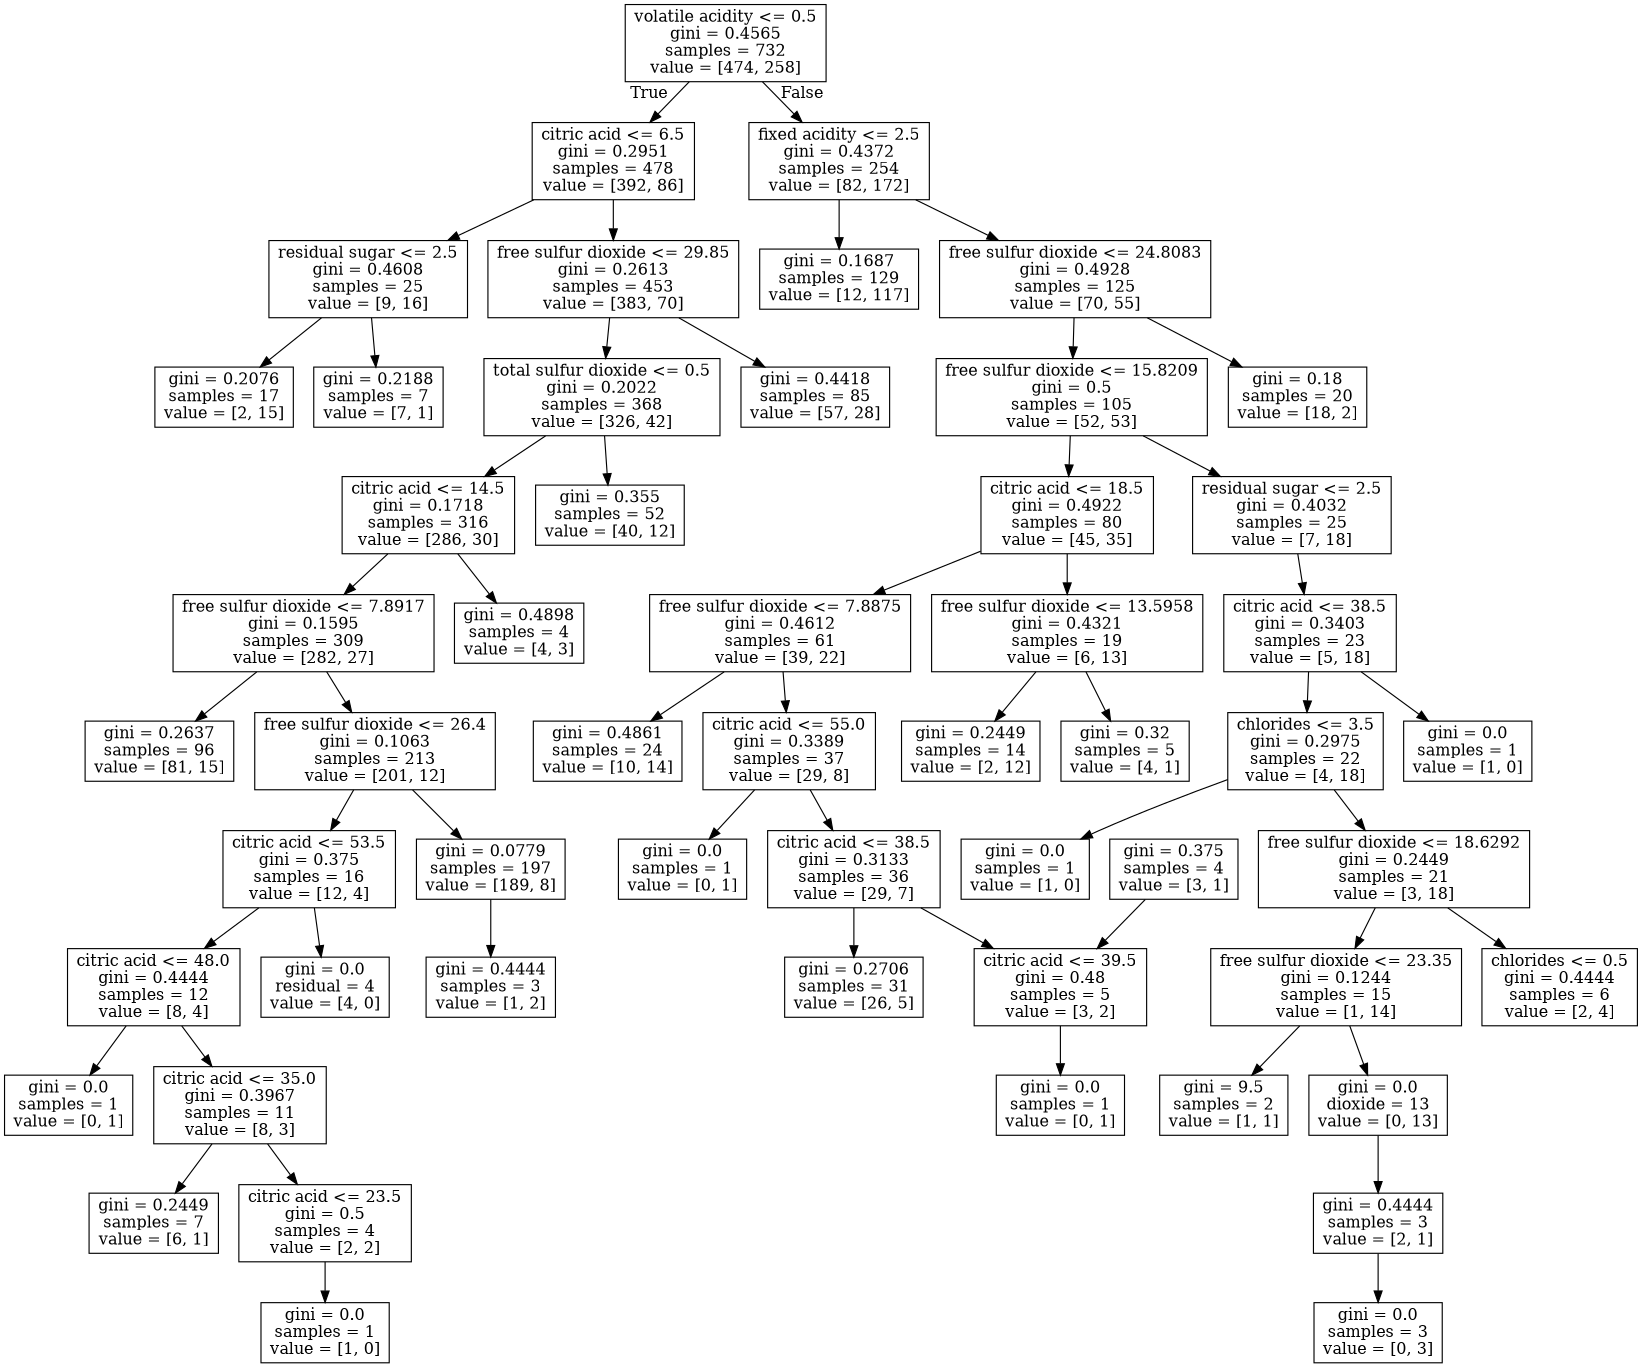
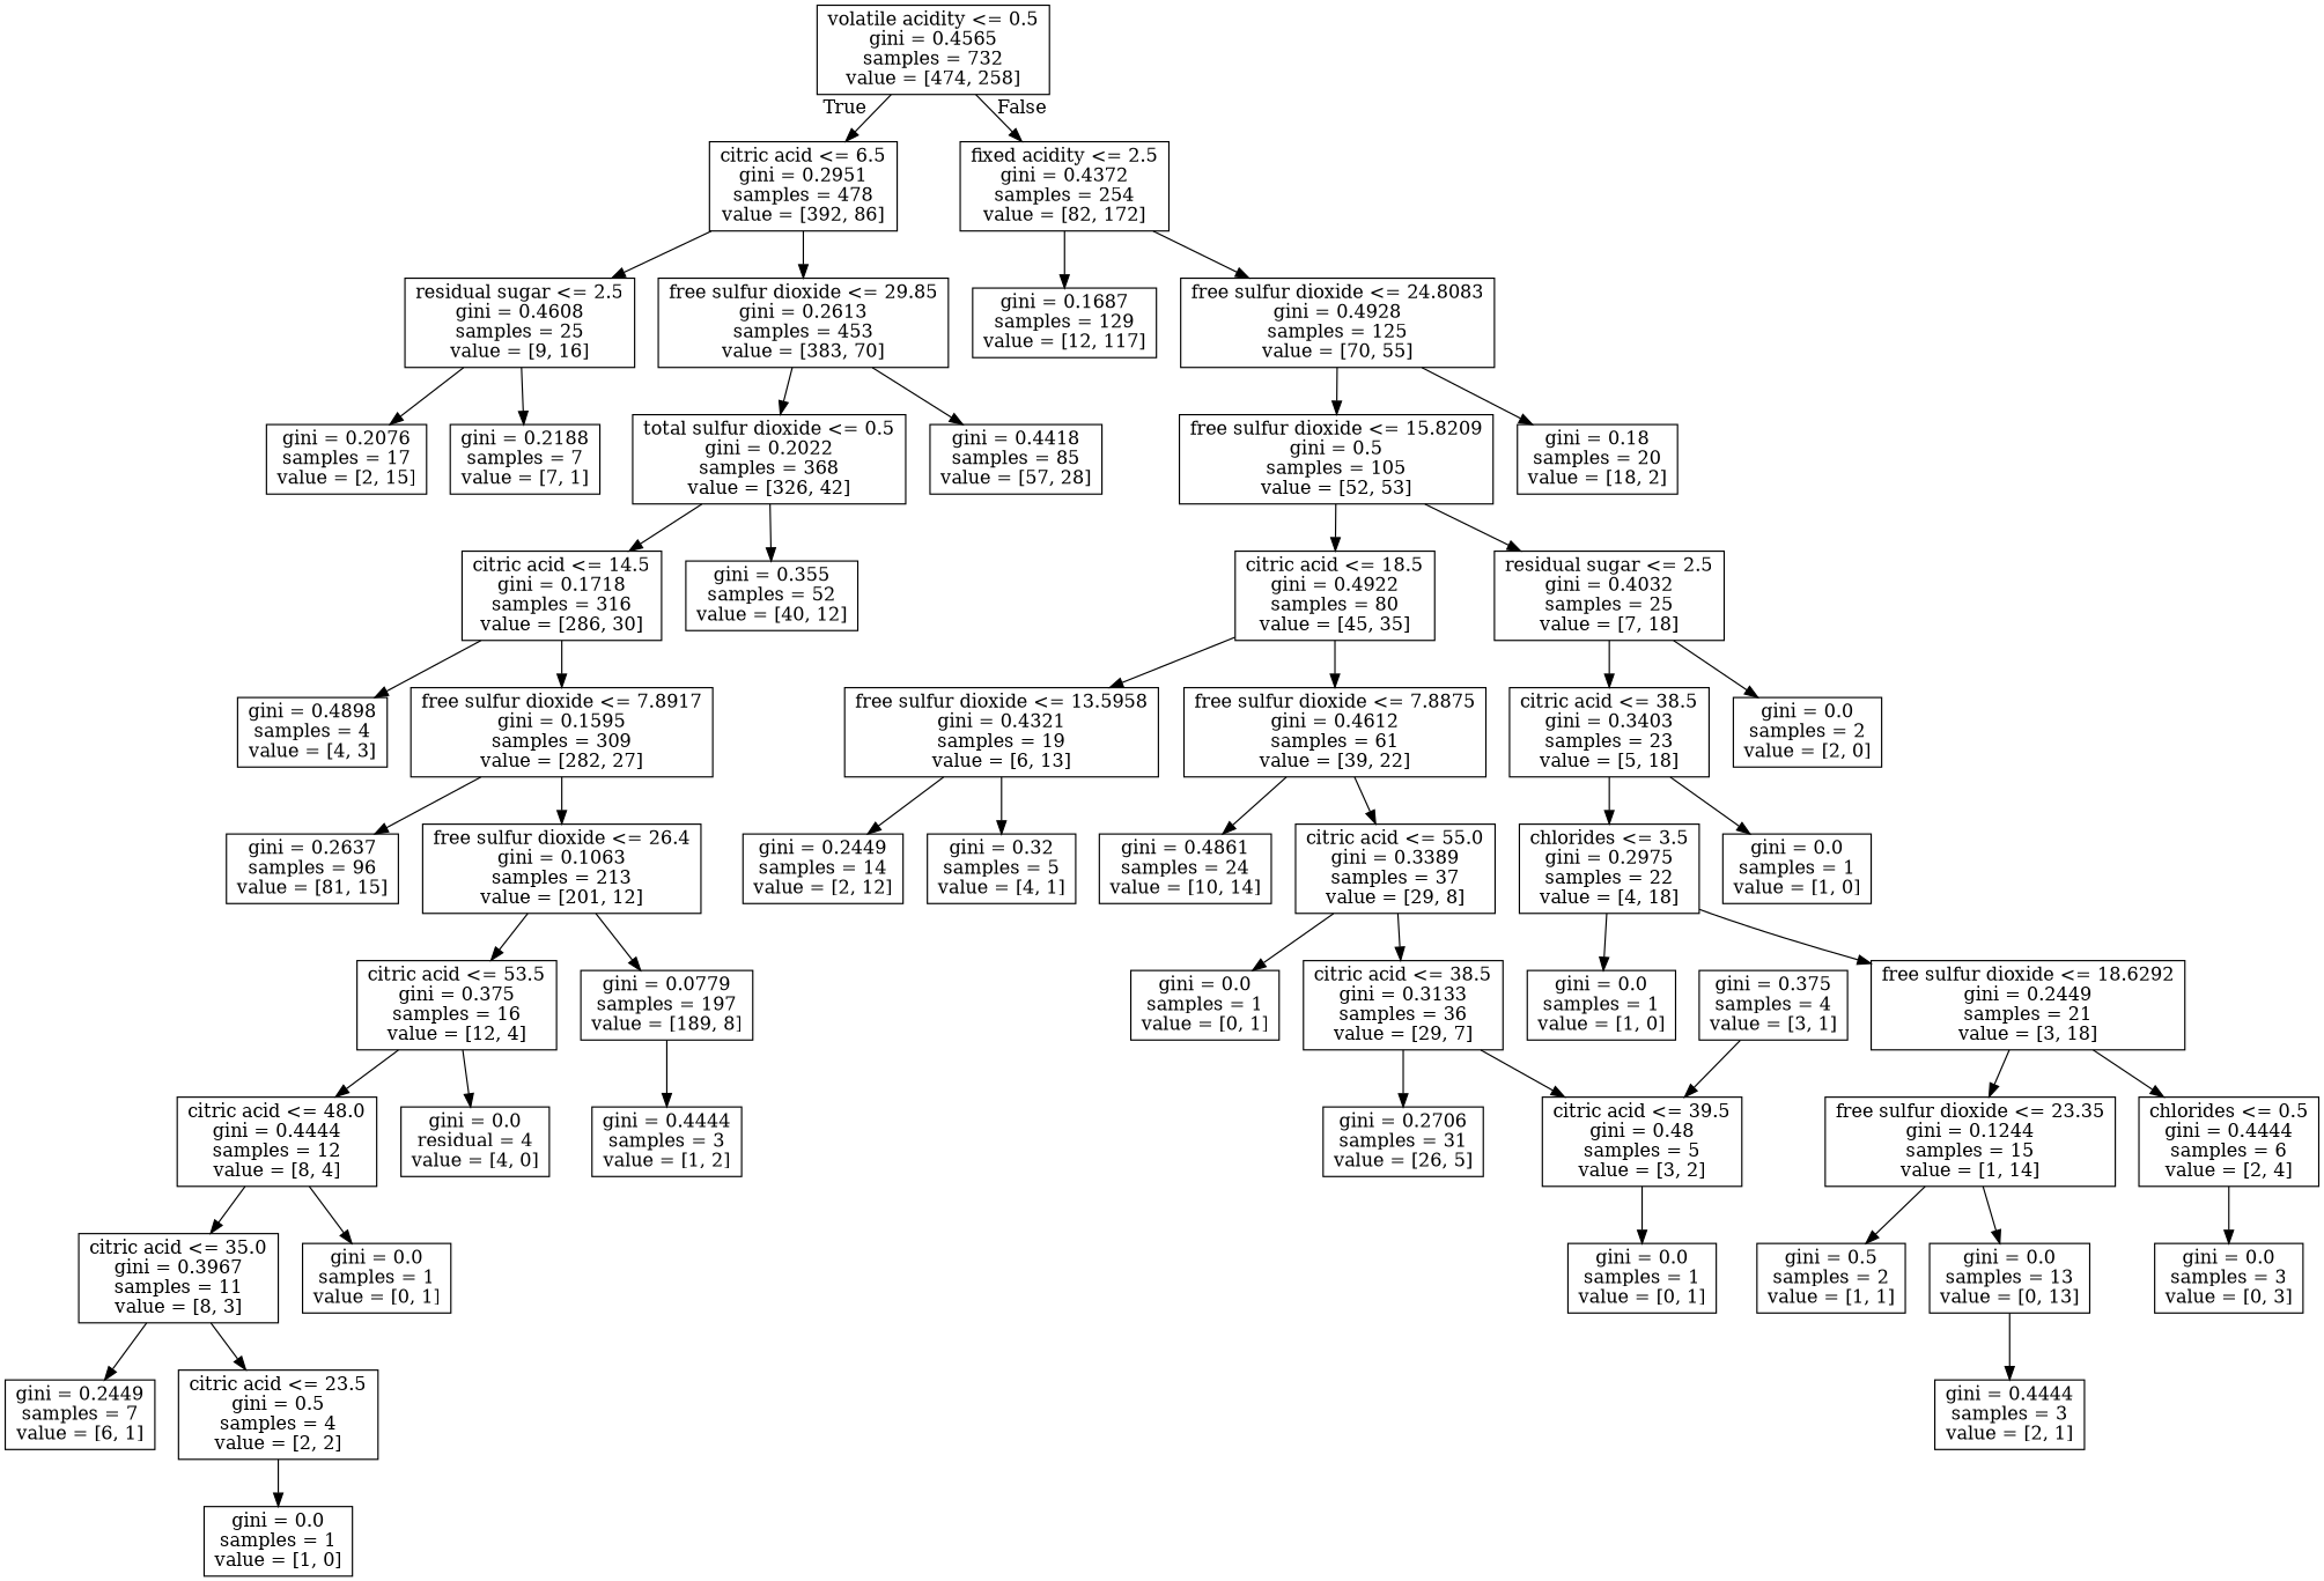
  digraph {
    node [shape=box]
    n1 [label="volatile acidity <= 0.5\ngini = 0.4565\nsamples = 732\nvalue = [474, 258]"]
    n2 [label="citric acid <= 6.5\ngini = 0.2951\nsamples = 478\nvalue = [392, 86]"]
    n3 [label="fixed acidity <= 2.5\ngini = 0.4372\nsamples = 254\nvalue = [82, 172]"]
    n4 [label="residual sugar <= 2.5\ngini = 0.4608\nsamples = 25\nvalue = [9, 16]"]
    n5 [label="free sulfur dioxide <= 29.85\ngini = 0.2613\nsamples = 453\nvalue = [383, 70]"]
    n6 [label="gini = 0.1687\nsamples = 129\nvalue = [12, 117]"]
    n7 [label="free sulfur dioxide <= 24.8083\ngini = 0.4928\nsamples = 125\nvalue = [70, 55]"]
    n8 [label="gini = 0.2076\nsamples = 17\nvalue = [2, 15]"]
    n9 [label="gini = 0.2188\nsamples = 7\nvalue = [7, 1]"]
    n10 [label="total sulfur dioxide <= 0.5\ngini = 0.2022\nsamples = 368\nvalue = [326, 42]"]
    n11 [label="gini = 0.4418\nsamples = 85\nvalue = [57, 28]"]
    n12 [label="citric acid <= 14.5\ngini = 0.1718\nsamples = 316\nvalue = [286, 30]"]
    n13 [label="gini = 0.355\nsamples = 52\nvalue = [40, 12]"]
    n14 [label="gini = 0.4898\nsamples = 4\nvalue = [4, 3]"]
    n15 [label="free sulfur dioxide <= 7.8917\ngini = 0.1595\nsamples = 309\nvalue = [282, 27]"]
    n16 [label="gini = 0.2637\nsamples = 96\nvalue = [81, 15]"]
    n17 [label="free sulfur dioxide <= 26.4\ngini = 0.1063\nsamples = 213\nvalue = [201, 12]"]
    n18 [label="gini = 0.0779\nsamples = 197\nvalue = [189, 8]"]
    n19 [label="citric acid <= 53.5\ngini = 0.375\nsamples = 16\nvalue = [12, 4]"]
    n20 [label="gini = 0.4444\nsamples = 3\nvalue = [1, 2]"]
    n21 [label="citric acid <= 48.0\ngini = 0.4444\nsamples = 12\nvalue = [8, 4]"]
    n22 [label="gini = 0.0\nresidual = 4\nvalue = [4, 0]"]
    n23 [label="citric acid <= 35.0\ngini = 0.3967\nsamples = 11\nvalue = [8, 3]"]
    n24 [label="gini = 0.0\nsamples = 1\nvalue = [0, 1]"]
    n25 [label="citric acid <= 23.5\ngini = 0.5\nsamples = 4\nvalue = [2, 2]"]
    n26 [label="gini = 0.2449\nsamples = 7\nvalue = [6, 1]"]
    n27 [label="gini = 0.0\nsamples = 1\nvalue = [1, 0]"]
    n28 [label="free sulfur dioxide <= 15.8209\ngini = 0.5\nsamples = 105\nvalue = [52, 53]"]
    n29 [label="gini = 0.18\nsamples = 20\nvalue = [18, 2]"]
    n30 [label="citric acid <= 18.5\ngini = 0.4922\nsamples = 80\nvalue = [45, 35]"]
    n31 [label="residual sugar <= 2.5\ngini = 0.4032\nsamples = 25\nvalue = [7, 18]"]
    n32 [label="free sulfur dioxide <= 13.5958\ngini = 0.4321\nsamples = 19\nvalue = [6, 13]"]
    n33 [label="free sulfur dioxide <= 7.8875\ngini = 0.4612\nsamples = 61\nvalue = [39, 22]"]
    n34 [label="citric acid <= 38.5\ngini = 0.3403\nsamples = 23\nvalue = [5, 18]"]
+   n35 [label="gini = 0.0\nsamples = 2\nvalue = [2, 0]"]
    n36 [label="gini = 0.2449\nsamples = 14\nvalue = [2, 12]"]
    n37 [label="gini = 0.32\nsamples = 5\nvalue = [4, 1]"]
    n38 [label="gini = 0.4861\nsamples = 24\nvalue = [10, 14]"]
    n39 [label="citric acid <= 55.0\ngini = 0.3389\nsamples = 37\nvalue = [29, 8]"]
    n40 [label="citric acid <= 38.5\ngini = 0.3133\nsamples = 36\nvalue = [29, 7]"]
    n41 [label="gini = 0.0\nsamples = 1\nvalue = [0, 1]"]
    n42 [label="gini = 0.2706\nsamples = 31\nvalue = [26, 5]"]
    n43 [label="citric acid <= 39.5\ngini = 0.48\nsamples = 5\nvalue = [3, 2]"]
    n44 [label="gini = 0.0\nsamples = 1\nvalue = [0, 1]"]
    n45 [label="gini = 0.375\nsamples = 4\nvalue = [3, 1]"]
    n46 [label="chlorides <= 3.5\ngini = 0.2975\nsamples = 22\nvalue = [4, 18]"]
    n47 [label="gini = 0.0\nsamples = 1\nvalue = [1, 0]"]
    n48 [label="free sulfur dioxide <= 18.6292\ngini = 0.2449\nsamples = 21\nvalue = [3, 18]"]
    n49 [label="gini = 0.0\nsamples = 1\nvalue = [1, 0]"]
    n50 [label="chlorides <= 0.5\ngini = 0.4444\nsamples = 6\nvalue = [2, 4]"]
    n51 [label="free sulfur dioxide <= 23.35\ngini = 0.1244\nsamples = 15\nvalue = [1, 14]"]
    n52 [label="gini = 0.0\nsamples = 3\nvalue = [0, 3]"]
-   n53 [label="gini = 0.0\ndioxide = 13\nvalue = [0, 13]"]
-   n54 [label="gini = 9.5\nsamples = 2\nvalue = [1, 1]"]
+   n53 [label="gini = 0.0\nsamples = 13\nvalue = [0, 13]"]
+   n54 [label="gini = 0.5\nsamples = 2\nvalue = [1, 1]"]
    n55 [label="gini = 0.4444\nsamples = 3\nvalue = [2, 1]"]
    n1 -> n2 [headlabel=True labelangle=45 labeldistance=2.5]
    n1 -> n3 [headlabel=False labelangle=-45 labeldistance=2.5]
    n2 -> n4
    n2 -> n5
    n3 -> n6
    n3 -> n7
    n4 -> n8
    n4 -> n9
    n5 -> n10
    n5 -> n11
    n7 -> n28
    n7 -> n29
    n10 -> n12
    n10 -> n13
    n12 -> n14
    n12 -> n15
    n15 -> n16
    n15 -> n17
    n17 -> n18
    n17 -> n19
    n18 -> n20
    n19 -> n21
    n19 -> n22
    n21 -> n23
    n21 -> n24
    n23 -> n25
    n23 -> n26
    n25 -> n27
    n28 -> n30
    n28 -> n31
    n30 -> n32
    n30 -> n33
    n31 -> n34
+   n31 -> n35
    n32 -> n36
    n32 -> n37
    n33 -> n38
    n33 -> n39
    n34 -> n46
    n34 -> n47
    n39 -> n40
    n39 -> n41
    n40 -> n42
    n40 -> n43
    n43 -> n44
    n45 -> n43
    n46 -> n48
    n46 -> n49
    n48 -> n50
    n48 -> n51
-   n55 -> n52
+   n50 -> n52
    n51 -> n53
    n51 -> n54
    n53 -> n55
  }
